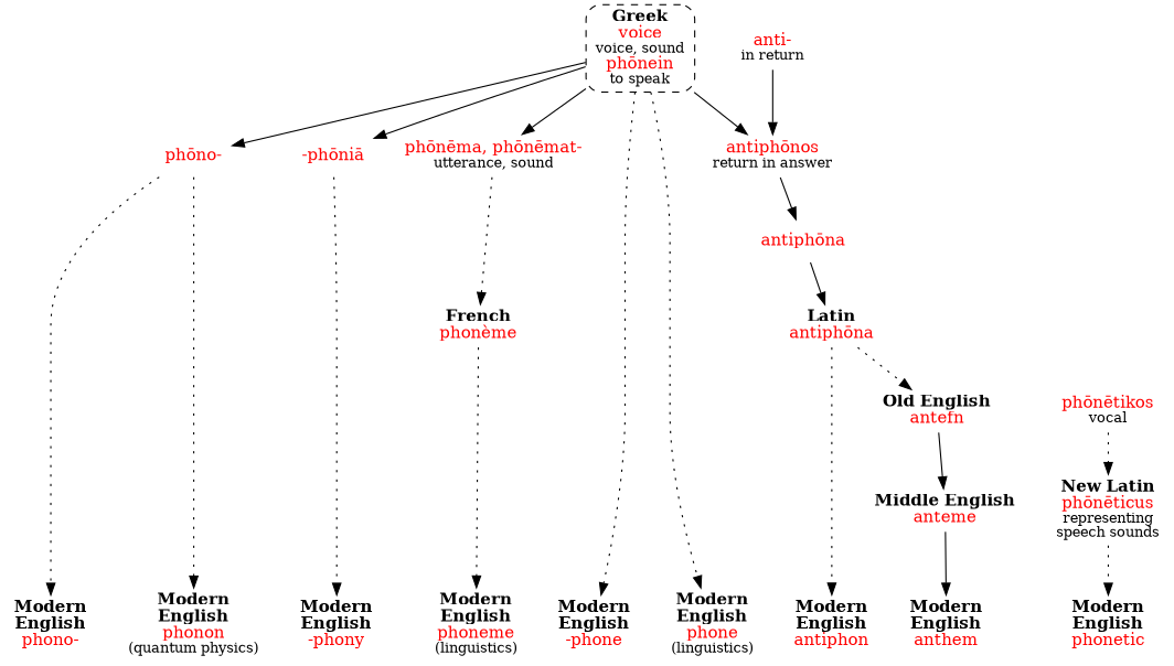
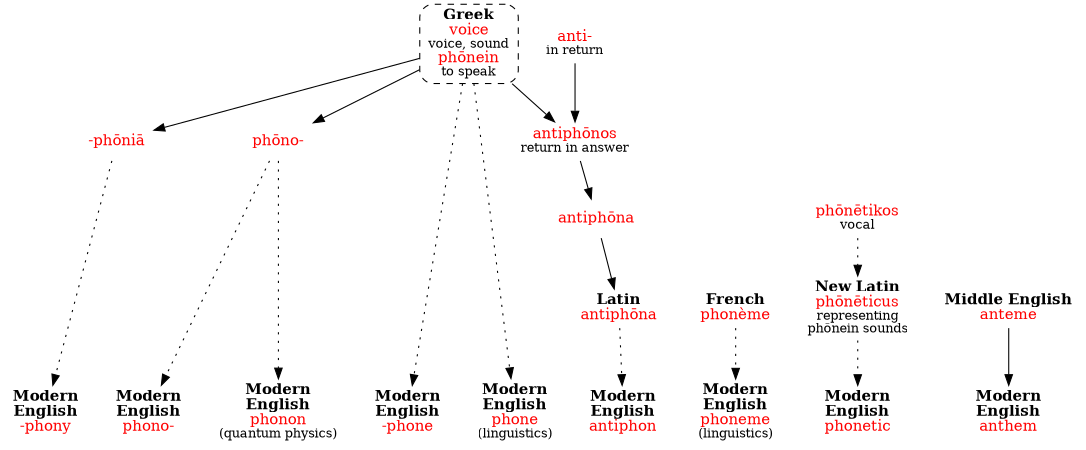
  digraph {
    node [shape=plaintext]
    edge [style=dotted]
-   n1 [label=<<font color="red">phōnēma, phōnēmat-</font><br/><font point-size="12">utterance, sound</font>>]
    n2 [label=<<font color="red">phōno-</font>>]
    n3 [label=<<font color="red">-phōniā</font>>]
    n4 [label=<<font color="red">antiphōnos</font><br/><font point-size="12">return in answer</font>>]
    n5 [label=<<b>Modern<br/>English</b><br/><font color="red">-phone</font>>]
    n6 [label=<<b>Modern<br/>English</b><br/><font color="red">phone</font><br/><font point-size="12">(linguistics)</font>>]
    n7 [label=<<b>Modern<br/>English</b><br/><font color="red">phono-</font>>]
    n8 [label=<<b>Modern<br/>English</b><br/><font color="red">phonon</font><br/><font point-size="12">(quantum physics)</font>>]
    n9 [label=<<b>Modern<br/>English</b><br/><font color="red">-phony</font>>]
    n10 [label=<<b>Modern<br/>English</b><br/><font color="red">phoneme</font><br/><font point-size="12">(linguistics)</font>>]
    n11 [label=<<b>Modern<br/>English</b><br/><font color="red">phonetic</font>>]
    n12 [label=<<b>Modern<br/>English</b><br/><font color="red">antiphon</font>>]
    n13 [label=<<b>Modern<br/>English</b><br/><font color="red">anthem</font>>]
    n14 [label=<<b>French</b><br/><font color="red">phonème</font>>]
    n15 [label=<<font color="red">antiphōna</font>>]
    n16 [label=<<b>Greek</b><br/><font color="red">voice</font><br/><font point-size="12">voice, sound</font><br/><font color="red">phōnein</font><br/><font point-size="12">to speak</font>> shape=box style="dashed,rounded"]
    n17 [label=<<font color="red">phōnētikos</font><br/><font point-size="12">vocal</font>>]
-   n18 [label=<<b>New Latin</b><br/><font color="red">phōnēticus</font><br/><font point-size="12">representing<br/>speech sounds</font>>]
+   n18 [label=<<b>New Latin</b><br/><font color="red">phōnēticus</font><br/><font point-size="12">representing<br/>phōnein sounds</font>>]
    n19 [label=<<font color="red">anti-</font><br/><font point-size="12">in return</font>>]
    n20 [label=<<b>Latin</b><br/><font color="red">antiphōna</font>>]
-   n21 [label=<<b>Old English</b><br/><font color="red">antefn</font>>]
    n22 [label=<<b>Middle English</b><br/><font color="red">anteme</font>>]
    subgraph sub_1 {
      rank=same
-     n1
      n2
      n3
    }
    subgraph sub_2 {
      rank=same
      n2
      n4
    }
    subgraph sub_3 {
      rank=same
      n5
      n6
      n7
      n8
      n9
      n10
      n11
      n12
      n13
    }
-   n1 -> n14
    n2 -> n7
    n2 -> n8
    n3 -> n9
    n4 -> n15 [style=""]
    n14 -> n10
    n15 -> n20 [style=solid]
-   n16 -> n1 [style=""]
    n16 -> n2 [style=""]
    n16 -> n3 [style=""]
    n16 -> n4 [weight=3 style=""]
    n16 -> n5
    n16 -> n6
    n17 -> n18 [weight=2]
    n18 -> n11
    n19 -> n4 [weight=3 style=""]
    n20 -> n12
-   n20 -> n21
-   n21 -> n22 [style=""]
    n22 -> n13 [style=""]
  }
